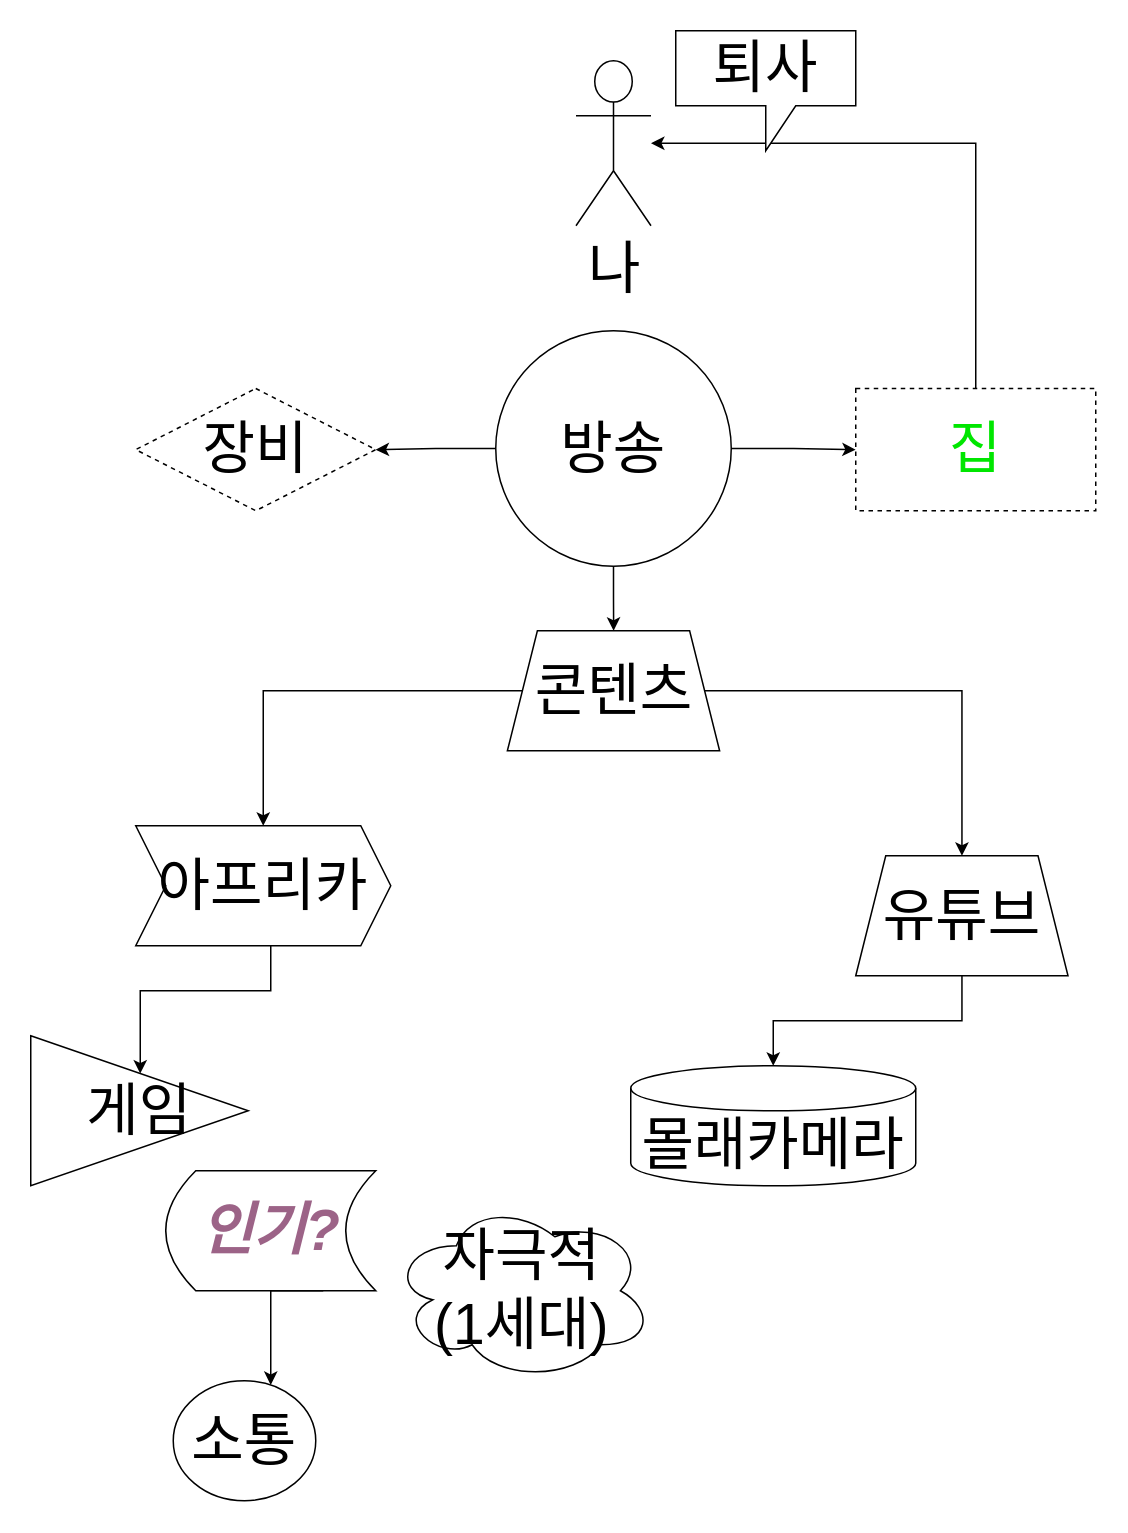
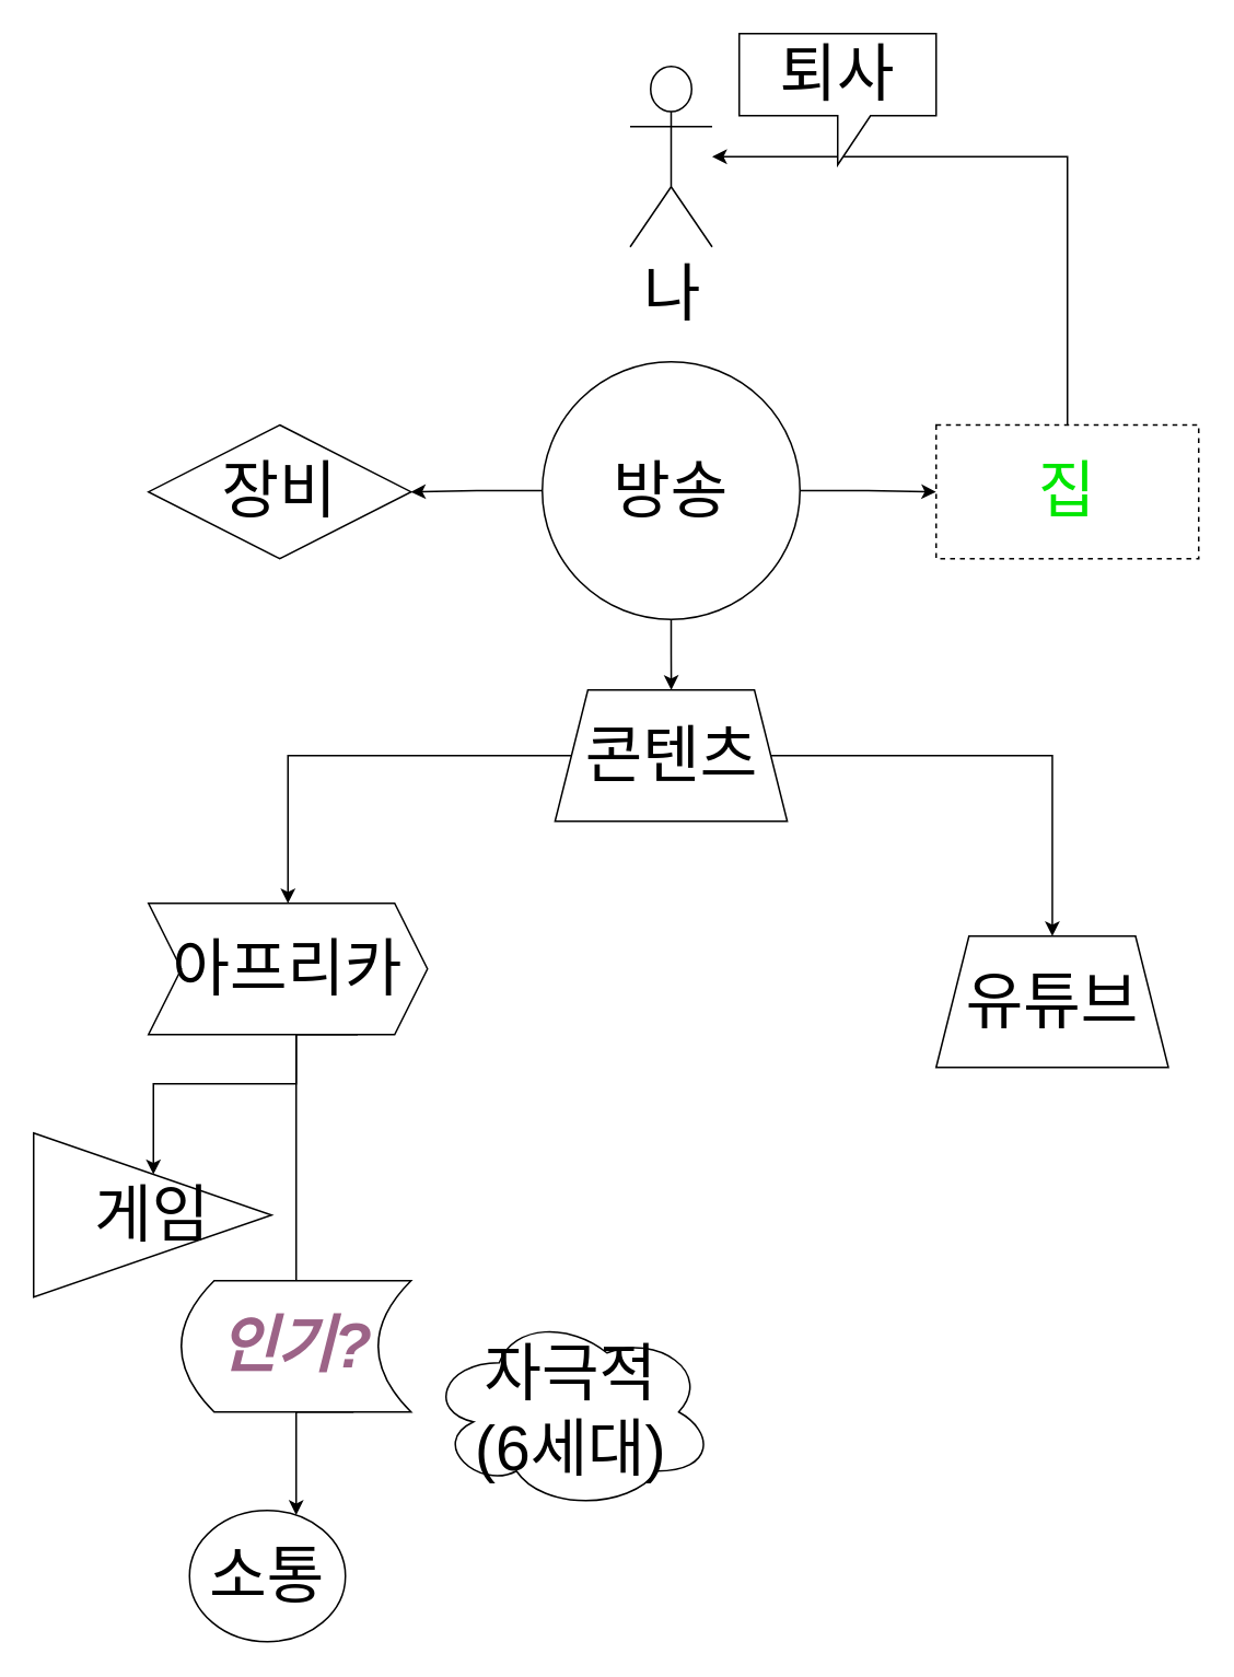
  <mxCell id="0" />
  <mxCell id="1" parent="0" />
  <mxCell id="2" value="" style="edgeStyle=orthogonalEdgeStyle;rounded=0;orthogonalLoop=1;jettySize=auto;html=1;fontSize=38;" edge="1" parent="1" source="5" target="6"><mxGeometry relative="1" as="geometry" /></mxCell>
  <mxCell id="3" value="" style="edgeStyle=orthogonalEdgeStyle;rounded=0;orthogonalLoop=1;jettySize=auto;html=1;fontSize=38;" edge="1" parent="1" source="5" target="8"><mxGeometry relative="1" as="geometry" /></mxCell>
  <mxCell id="4" value="" style="edgeStyle=orthogonalEdgeStyle;rounded=0;orthogonalLoop=1;jettySize=auto;html=1;fontSize=38;" edge="1" parent="1" source="5" target="11"><mxGeometry relative="1" as="geometry" /></mxCell>
  <mxCell id="5" value="&lt;span style=&quot;white-space: pre ; font-size: 38px&quot;&gt;방송&lt;/span&gt;" style="ellipse;whiteSpace=wrap;html=1;aspect=fixed;" vertex="1" parent="1"><mxGeometry x="330" y="220" width="157" height="157" as="geometry" /></mxCell>
- <mxCell id="6" value="장비" style="rhombus;whiteSpace=wrap;html=1;fontSize=38;dashed=1;" vertex="1" parent="1"><mxGeometry x="90" y="258.5" width="160" height="81.5" as="geometry" /></mxCell>
+ <mxCell id="6" value="장비" style="rhombus;whiteSpace=wrap;html=1;fontSize=38;" vertex="1" parent="1"><mxGeometry x="90" y="258.5" width="160" height="81.5" as="geometry" /></mxCell>
  <mxCell id="7" style="edgeStyle=orthogonalEdgeStyle;rounded=0;orthogonalLoop=1;jettySize=auto;html=1;fontSize=38;" edge="1" parent="1" source="8" target="12"><mxGeometry relative="1" as="geometry"><mxPoint x="650" y="120" as="targetPoint" /><Array as="points"><mxPoint x="650" y="95" /></Array></mxGeometry></mxCell>
  <mxCell id="8" value="&lt;font color=&quot;#00e600&quot;&gt;집&lt;/font&gt;" style="rounded=0;whiteSpace=wrap;html=1;fontSize=38;dashed=1;" vertex="1" parent="1"><mxGeometry x="570" y="258.5" width="160" height="81.5" as="geometry" /></mxCell>
  <mxCell id="9" value="" style="edgeStyle=orthogonalEdgeStyle;rounded=0;orthogonalLoop=1;jettySize=auto;html=1;fontSize=38;fontColor=#00E600;" edge="1" parent="1" source="11" target="16"><mxGeometry relative="1" as="geometry" /></mxCell>
  <mxCell id="10" value="" style="edgeStyle=orthogonalEdgeStyle;rounded=0;orthogonalLoop=1;jettySize=auto;html=1;fontSize=38;fontColor=#00E600;" edge="1" parent="1" source="11" target="18"><mxGeometry relative="1" as="geometry" /></mxCell>
  <mxCell id="11" value="콘텐츠" style="shape=trapezoid;perimeter=trapezoidPerimeter;whiteSpace=wrap;html=1;fixedSize=1;fontSize=38;" vertex="1" parent="1"><mxGeometry x="337.75" y="420" width="141.5" height="80" as="geometry" /></mxCell>
  <mxCell id="12" value="나" style="shape=umlActor;verticalLabelPosition=bottom;verticalAlign=top;html=1;outlineConnect=0;fontSize=38;" vertex="1" parent="1"><mxGeometry x="383.5" y="40" width="50" height="110" as="geometry" /></mxCell>
  <mxCell id="13" value="퇴사" style="shape=callout;whiteSpace=wrap;html=1;perimeter=calloutPerimeter;fontSize=38;" vertex="1" parent="1"><mxGeometry x="450" width="120" height="80" as="geometry" y="20" /></mxCell>
  <mxCell id="14" value="" style="edgeStyle=orthogonalEdgeStyle;rounded=0;orthogonalLoop=1;jettySize=auto;html=1;fontSize=38;fontColor=#00E600;" edge="1" parent="1" source="16" target="19"><mxGeometry relative="1" as="geometry"><Array as="points"><mxPoint x="180" y="660" /><mxPoint x="93" y="660" /></Array></mxGeometry></mxCell>
  <mxCell id="15" style="edgeStyle=orthogonalEdgeStyle;rounded=0;orthogonalLoop=1;jettySize=auto;html=1;exitX=0.75;exitY=1;exitDx=0;exitDy=0;fontSize=38;fontColor=#000000;startArrow=none;" edge="1" parent="1" source="22" target="20"><mxGeometry relative="1" as="geometry"><Array as="points"><mxPoint x="180" y="860" /></Array></mxGeometry></mxCell>
  <mxCell id="16" value="아프리카" style="shape=step;perimeter=stepPerimeter;whiteSpace=wrap;html=1;fixedSize=1;fontSize=38;" vertex="1" parent="1"><mxGeometry x="90" y="550" width="170" height="80" as="geometry" /></mxCell>
- <mxCell id="17" value="" style="edgeStyle=orthogonalEdgeStyle;rounded=0;orthogonalLoop=1;jettySize=auto;html=1;fontSize=38;fontColor=#9C6387;" edge="1" parent="1" source="18" target="24"><mxGeometry relative="1" as="geometry" /></mxCell>
  <mxCell id="18" value="유튜브" style="shape=trapezoid;perimeter=trapezoidPerimeter;whiteSpace=wrap;html=1;fixedSize=1;fontSize=38;" vertex="1" parent="1"><mxGeometry x="570" y="570" width="141.5" height="80" as="geometry" /></mxCell>
  <mxCell id="19" value="게임" style="triangle;whiteSpace=wrap;html=1;fontSize=38;" vertex="1" parent="1"><mxGeometry x="20" y="690" width="145" height="100" as="geometry" /></mxCell>
  <mxCell id="20" value="소통" style="ellipse;whiteSpace=wrap;html=1;fontSize=38;fontColor=#000000;" vertex="1" parent="1"><mxGeometry x="115" y="920" width="95" height="80" as="geometry" /></mxCell>
- <mxCell id="21" value="자극적&lt;br&gt;(1세대)" style="ellipse;shape=cloud;whiteSpace=wrap;html=1;fontSize=38;fontColor=#000000;" vertex="1" parent="1"><mxGeometry x="260" y="800" width="175" height="120" as="geometry" /></mxCell>
+ <mxCell id="21" value="자극적&lt;br&gt;(6세대)" style="ellipse;shape=cloud;whiteSpace=wrap;html=1;fontSize=38;fontColor=#000000;" vertex="1" parent="1"><mxGeometry x="260" y="800" width="175" height="120" as="geometry" /></mxCell>
  <mxCell id="22" value="&lt;b&gt;&lt;i&gt;&lt;font color=&quot;#9c6387&quot;&gt;인기?&lt;/font&gt;&lt;/i&gt;&lt;/b&gt;" style="shape=dataStorage;whiteSpace=wrap;html=1;fixedSize=1;fontSize=38;fontColor=#000000;" vertex="1" parent="1"><mxGeometry x="110" y="780" width="140" height="80" as="geometry" /></mxCell>
- <mxCell id="24" value="&lt;font color=&quot;#000000&quot;&gt;몰래카메라&lt;/font&gt;" style="shape=cylinder3;whiteSpace=wrap;html=1;boundedLbl=1;backgroundOutline=1;size=15;fontSize=38;fontColor=#9C6387;" vertex="1" parent="1"><mxGeometry x="420" y="710" width="190" height="80" as="geometry" /></mxCell>
+ <mxCell id="23" value="" style="edgeStyle=orthogonalEdgeStyle;rounded=0;orthogonalLoop=1;jettySize=auto;html=1;exitX=0.75;exitY=1;exitDx=0;exitDy=0;fontSize=38;fontColor=#000000;endArrow=none;" edge="1" parent="1" source="16" target="22"><mxGeometry relative="1" as="geometry"><mxPoint x="217.5" y="630" as="sourcePoint" /><mxPoint x="180" y="990.559" as="targetPoint" /><Array as="points"><mxPoint x="180" y="630" /></Array></mxGeometry></mxCell>
